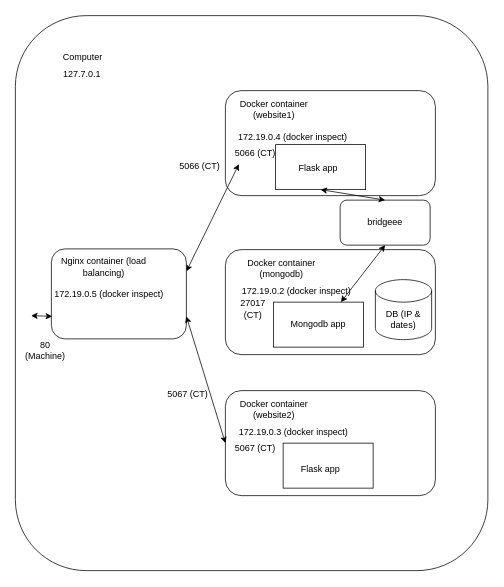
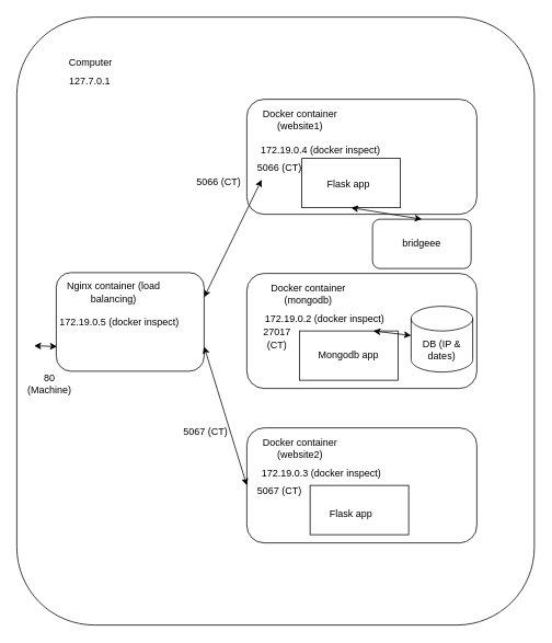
  <mxCell id="0" />
  <mxCell id="1" parent="0" />
  <mxCell id="2" value="" style="rounded=1;whiteSpace=wrap;html=1;" parent="1" vertex="1"><mxGeometry x="20" y="20" width="630" height="740" as="geometry" /></mxCell>
  <mxCell id="3" value="&lt;div&gt;Computer&lt;/div&gt;" style="text;html=1;align=center;verticalAlign=middle;whiteSpace=wrap;rounded=0;" parent="1" vertex="1"><mxGeometry x="80" y="60" width="60" height="30" as="geometry" /></mxCell>
  <mxCell id="4" value="" style="rounded=1;whiteSpace=wrap;html=1;" parent="1" vertex="1"><mxGeometry x="300" y="120" width="280" height="140" as="geometry" /></mxCell>
  <mxCell id="5" value="Docker container (website1)" style="text;html=1;align=center;verticalAlign=middle;whiteSpace=wrap;rounded=0;" parent="1" vertex="1"><mxGeometry x="310" y="130" width="110" height="30" as="geometry" /></mxCell>
  <mxCell id="6" value="" style="endArrow=classic;startArrow=classic;html=1;rounded=0;exitX=1;exitY=0.25;exitDx=0;exitDy=0;" parent="1" source="22" edge="1"><mxGeometry width="50" height="50" relative="1" as="geometry"><mxPoint x="276" y="253" as="sourcePoint" /><mxPoint x="318" y="218" as="targetPoint" /></mxGeometry></mxCell>
  <mxCell id="7" value="5066 (CT)" style="text;html=1;align=center;verticalAlign=middle;whiteSpace=wrap;rounded=0;" parent="1" vertex="1"><mxGeometry x="236" y="206" width="60" height="30" as="geometry" /></mxCell>
  <mxCell id="8" value="" style="rounded=0;whiteSpace=wrap;html=1;" parent="1" vertex="1"><mxGeometry x="367" y="192" width="120" height="60" as="geometry" /></mxCell>
  <mxCell id="9" value="Flask app" style="text;html=1;align=center;verticalAlign=middle;whiteSpace=wrap;rounded=0;" parent="1" vertex="1"><mxGeometry x="394" y="209" width="60" height="30" as="geometry" /></mxCell>
  <mxCell id="10" value="172.19.0.4 (docker inspect)" style="text;html=1;align=center;verticalAlign=middle;whiteSpace=wrap;rounded=0;" parent="1" vertex="1"><mxGeometry x="295" y="167" width="190" height="30" as="geometry" /></mxCell>
  <mxCell id="11" value="127.7.0.1" style="text;html=1;align=center;verticalAlign=middle;whiteSpace=wrap;rounded=0;" parent="1" vertex="1"><mxGeometry x="79" y="83" width="60" height="30" as="geometry" /></mxCell>
  <mxCell id="12" value="5066 (CT)" style="text;html=1;align=center;verticalAlign=middle;whiteSpace=wrap;rounded=0;" parent="1" vertex="1"><mxGeometry x="310" y="188" width="60" height="30" as="geometry" /></mxCell>
  <mxCell id="13" value="" style="rounded=1;whiteSpace=wrap;html=1;" parent="1" vertex="1"><mxGeometry x="300" y="332" width="280" height="140" as="geometry" /></mxCell>
  <mxCell id="14" value="Docker container (mongodb)" style="text;html=1;align=center;verticalAlign=middle;whiteSpace=wrap;rounded=0;" parent="1" vertex="1"><mxGeometry x="320" y="342" width="110" height="30" as="geometry" /></mxCell>
  <mxCell id="15" value="172.19.0.2 (docker inspect)" style="text;html=1;align=center;verticalAlign=middle;whiteSpace=wrap;rounded=0;" parent="1" vertex="1"><mxGeometry x="300" y="372" width="190" height="30" as="geometry" /></mxCell>
  <mxCell id="16" value="Mongodb app" style="rounded=0;whiteSpace=wrap;html=1;" parent="1" vertex="1"><mxGeometry x="364" y="402" width="120" height="60" as="geometry" /></mxCell>
  <mxCell id="17" value="27017 (CT)" style="text;html=1;align=center;verticalAlign=middle;whiteSpace=wrap;rounded=0;" parent="1" vertex="1"><mxGeometry x="307" y="396" width="60" height="30" as="geometry" /></mxCell>
  <mxCell id="18" value="DB (IP &amp;amp; dates)" style="shape=cylinder3;whiteSpace=wrap;html=1;boundedLbl=1;backgroundOutline=1;size=15;" vertex="1" parent="1"><mxGeometry x="500" y="372" width="75" height="80" as="geometry" /></mxCell>
  <mxCell id="19" value="bridgeee" style="rounded=1;whiteSpace=wrap;html=1;" vertex="1" parent="1"><mxGeometry x="453" y="266" width="120" height="60" as="geometry" /></mxCell>
- <mxCell id="20" value="" style="endArrow=classic;startArrow=classic;html=1;rounded=0;exitX=0.75;exitY=0;exitDx=0;exitDy=0;entryX=0.5;entryY=1;entryDx=0;entryDy=0;" edge="1" parent="1" source="16" target="19"><mxGeometry width="50" height="50" relative="1" as="geometry"><mxPoint x="500" y="453" as="sourcePoint" /><mxPoint x="447.5" y="321" as="targetPoint" /></mxGeometry></mxCell>
+ <mxCell id="20" value="" style="endArrow=classic;startArrow=classic;html=1;rounded=0;exitX=0.75;exitY=0;exitDx=0;exitDy=0;" edge="1" parent="1" source="16" target="18"><mxGeometry width="50" height="50" relative="1" as="geometry"><mxPoint x="500" y="453" as="sourcePoint" /><mxPoint x="447.5" y="321" as="targetPoint" /></mxGeometry></mxCell>
  <mxCell id="21" value="" style="endArrow=classic;startArrow=classic;html=1;rounded=0;exitX=0.5;exitY=0;exitDx=0;exitDy=0;entryX=0.5;entryY=1;entryDx=0;entryDy=0;" edge="1" parent="1" source="19" target="8"><mxGeometry width="50" height="50" relative="1" as="geometry"><mxPoint x="340" y="320" as="sourcePoint" /><mxPoint x="390" y="270" as="targetPoint" /></mxGeometry></mxCell>
  <mxCell id="22" value="" style="rounded=1;whiteSpace=wrap;html=1;" vertex="1" parent="1"><mxGeometry x="68" y="331" width="180" height="120" as="geometry" /></mxCell>
  <mxCell id="23" value="Nginx container (load balancing)" style="text;html=1;align=center;verticalAlign=middle;whiteSpace=wrap;rounded=0;" vertex="1" parent="1"><mxGeometry x="68" y="340" width="140" height="30" as="geometry" /></mxCell>
  <mxCell id="24" value="" style="rounded=1;whiteSpace=wrap;html=1;" vertex="1" parent="1"><mxGeometry x="300" y="520" width="280" height="140" as="geometry" /></mxCell>
  <mxCell id="25" value="Docker container (website2)" style="text;html=1;align=center;verticalAlign=middle;whiteSpace=wrap;rounded=0;" vertex="1" parent="1"><mxGeometry x="310" y="530" width="110" height="30" as="geometry" /></mxCell>
  <mxCell id="26" value="5067 (CT)" style="text;html=1;align=center;verticalAlign=middle;whiteSpace=wrap;rounded=0;" vertex="1" parent="1"><mxGeometry x="310" y="582" width="60" height="30" as="geometry" /></mxCell>
  <mxCell id="27" value="5067 (CT)" style="text;html=1;align=center;verticalAlign=middle;whiteSpace=wrap;rounded=0;" vertex="1" parent="1"><mxGeometry x="220" y="510" width="60" height="30" as="geometry" /></mxCell>
  <mxCell id="28" value="" style="endArrow=classic;startArrow=classic;html=1;rounded=0;exitX=1;exitY=0.75;exitDx=0;exitDy=0;entryX=0;entryY=0.5;entryDx=0;entryDy=0;" edge="1" parent="1" source="22" target="24"><mxGeometry width="50" height="50" relative="1" as="geometry"><mxPoint x="236" y="653" as="sourcePoint" /><mxPoint x="306" y="510" as="targetPoint" /></mxGeometry></mxCell>
  <mxCell id="29" value="" style="rounded=0;whiteSpace=wrap;html=1;" vertex="1" parent="1"><mxGeometry x="377" y="590" width="120" height="60" as="geometry" /></mxCell>
  <mxCell id="30" value="Flask app" style="text;html=1;align=center;verticalAlign=middle;whiteSpace=wrap;rounded=0;" vertex="1" parent="1"><mxGeometry x="397" y="610" width="60" height="30" as="geometry" /></mxCell>
  <mxCell id="31" value="" style="endArrow=classic;startArrow=classic;html=1;rounded=0;entryX=0;entryY=0.25;entryDx=0;entryDy=0;" edge="1" parent="1"><mxGeometry width="50" height="50" relative="1" as="geometry"><mxPoint x="41" y="420" as="sourcePoint" /><mxPoint x="69" y="421" as="targetPoint" /></mxGeometry></mxCell>
  <mxCell id="32" value="80 (Machine)" style="text;html=1;align=center;verticalAlign=middle;whiteSpace=wrap;rounded=0;" vertex="1" parent="1"><mxGeometry x="30" y="451" width="60" height="30" as="geometry" /></mxCell>
  <mxCell id="33" value="172.19.0.3 (docker inspect)" style="text;html=1;align=center;verticalAlign=middle;whiteSpace=wrap;rounded=0;" vertex="1" parent="1"><mxGeometry x="296" y="560" width="190" height="30" as="geometry" /></mxCell>
  <mxCell id="34" value="172.19.0.5 (docker inspect)" style="text;html=1;align=center;verticalAlign=middle;whiteSpace=wrap;rounded=0;" vertex="1" parent="1"><mxGeometry x="70" y="376" width="150" height="30" as="geometry" /></mxCell>
